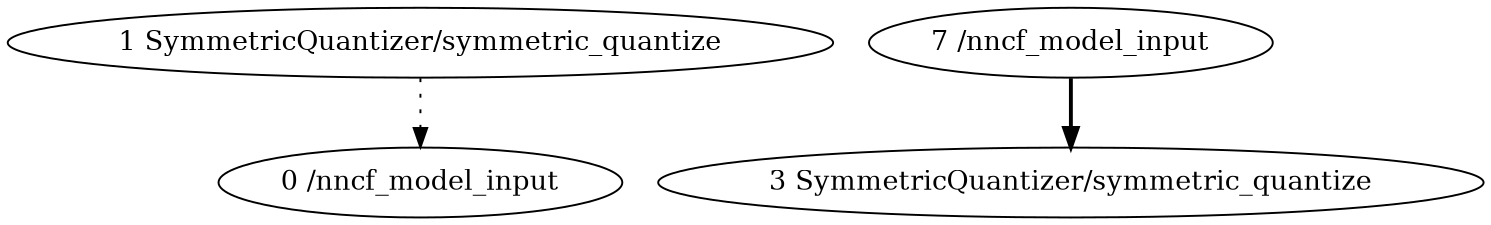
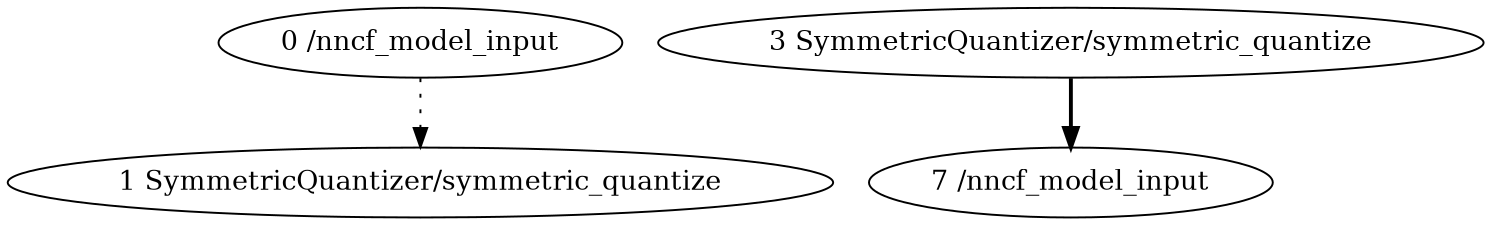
  strict digraph {
    node [type=symmetric_quantize]
    "1 SymmetricQuantizer/symmetric_quantize" [scope=SymmetricQuantizer]
    "0 /nncf_model_input" [type=nncf_model_input]
    n3 [label="7 /nncf_model_input" type=nncf_model_input]
    "3 SymmetricQuantizer/symmetric_quantize" [scope=SymmetricQuantizer]
-   "1 SymmetricQuantizer/symmetric_quantize" -> "0 /nncf_model_input" [style=dotted]
-   n3 -> "3 SymmetricQuantizer/symmetric_quantize" [style=bold]
+   "0 /nncf_model_input" -> "1 SymmetricQuantizer/symmetric_quantize" [style=dotted]
+   "3 SymmetricQuantizer/symmetric_quantize" -> n3 [style=bold]
  }
